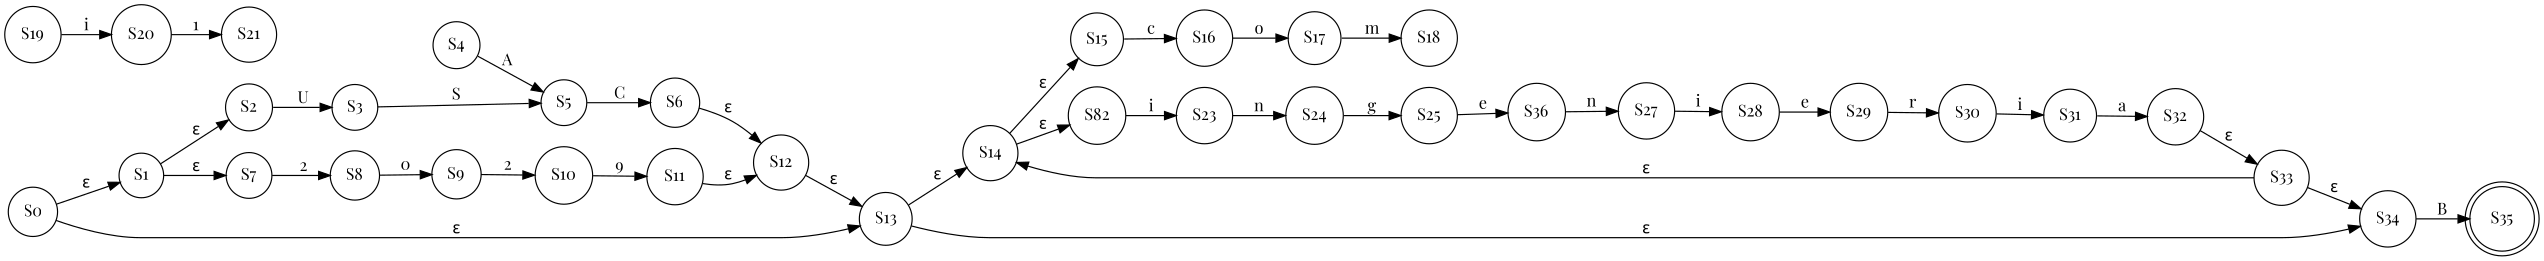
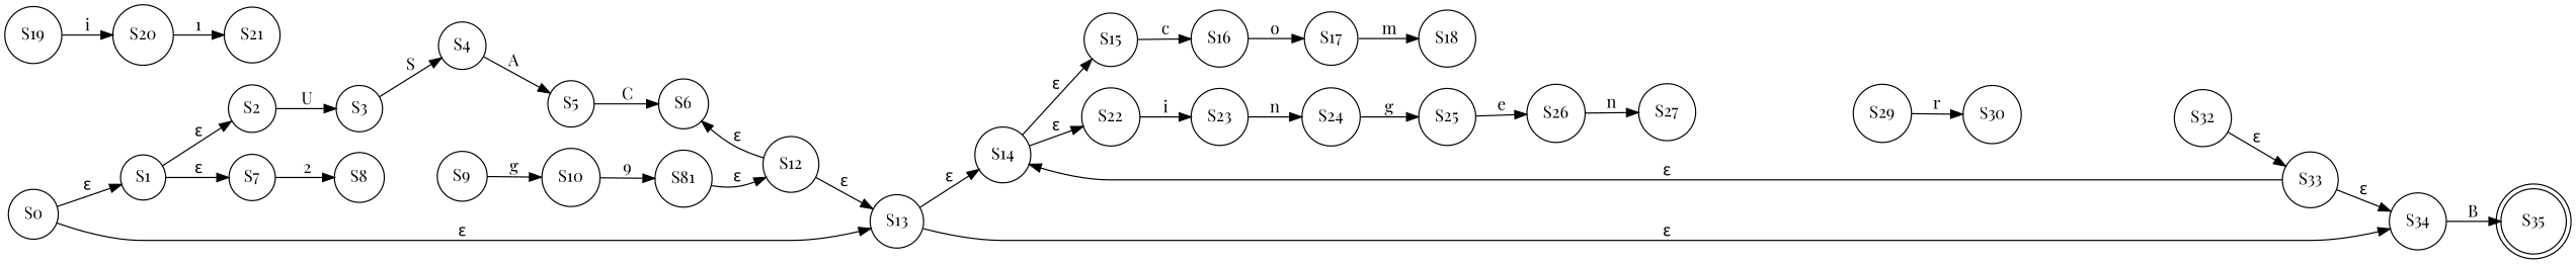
  digraph {
    fontname="Playfair Display"
    rankdir=LR
    node [fontname="Playfair Display" shape=circle]
    edge [fontname="Playfair Display"]
    n1 [label=S0]
    n2 [label=S1]
    n3 [label=S13]
    n4 [label=S2]
    n5 [label=S7]
    n6 [label=S14]
    n7 [label=S34]
    n8 [label=S3]
    n9 [label=S8]
    n10 [label=S4]
    n11 [label=S5]
    n12 [label=S6]
    n13 [label=S12]
    n14 [label=S9]
    n15 [label=S10]
-   n16 [label=S11]
+   n16 [label=S81]
    n17 [label=S15]
-   n18 [label=S82]
+   n18 [label=S22]
    n19 [label=S35 shape=doublecircle]
    n20 [label=S16]
    n21 [label=S23]
    n22 [label=S17]
    n23 [label=S18]
    n24 [label=S19]
    n25 [label=S20]
    n26 [label=S21]
    n27 [label=S33]
    n28 [label=S24]
    n29 [label=S25]
-   n30 [label=S36]
+   n30 [label=S26]
    n31 [label=S27]
-   n32 [label=S28]
    n33 [label=S29]
    n34 [label=S30]
-   n35 [label=S31]
    n36 [label=S32]
    n1 -> n2 [label="ε"]
    n1 -> n3 [label="ε"]
    n2 -> n4 [label="ε"]
    n2 -> n5 [label="ε"]
    n3 -> n6 [label="ε"]
    n3 -> n7 [label="ε"]
    n4 -> n8 [label=U]
    n5 -> n9 [label=2]
    n6 -> n17 [label="ε"]
    n6 -> n18 [label="ε"]
    n7 -> n19 [label=B]
-   n8 -> n11 [label=S]
-   n9 -> n14 [label=0]
+   n8 -> n10 [label=S]
    n10 -> n11 [label=A]
    n11 -> n12 [label=C]
-   n12 -> n13 [label="ε"]
+   n13 -> n12 [label="ε"]
    n13 -> n3 [label="ε"]
-   n14 -> n15 [label=2]
+   n14 -> n15 [label=g]
    n15 -> n16 [label=9]
    n16 -> n13 [label="ε"]
    n17 -> n20 [label=c]
    n18 -> n21 [label=i]
    n20 -> n22 [label=o]
    n21 -> n28 [label=n]
    n22 -> n23 [label=m]
    n24 -> n25 [label=i]
    n25 -> n26 [label=1]
    n27 -> n6 [label="ε"]
    n27 -> n7 [label="ε"]
    n28 -> n29 [label=g]
    n29 -> n30 [label=e]
    n30 -> n31 [label=n]
-   n31 -> n32 [label=i]
-   n32 -> n33 [label=e]
    n33 -> n34 [label=r]
-   n34 -> n35 [label=i]
-   n35 -> n36 [label=a]
    n36 -> n27 [label="ε"]
  }
